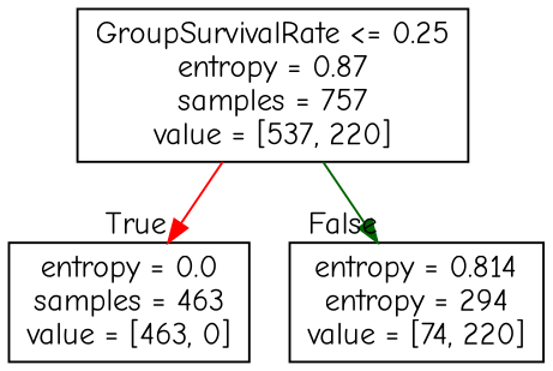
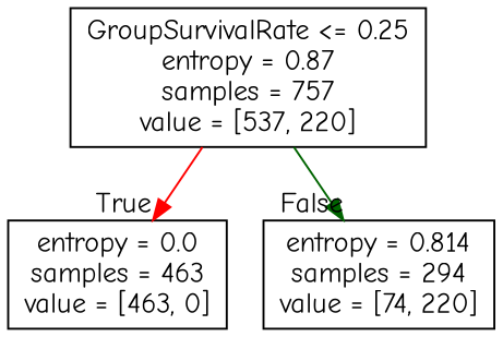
  digraph {
    fontname="Comic Neue"
    node [shape=box fontname="Comic Neue"]
    edge [labeldistance=2.5 arrowhead=normal fontname="Comic Neue"]
    n1 [label="GroupSurvivalRate <= 0.25\nentropy = 0.87\nsamples = 757\nvalue = [537, 220]"]
    n2 [label="entropy = 0.0\nsamples = 463\nvalue = [463, 0]"]
-   n3 [label="entropy = 0.814\nentropy = 294\nvalue = [74, 220]"]
+   n3 [label="entropy = 0.814\nsamples = 294\nvalue = [74, 220]"]
    n1 -> n2 [headlabel=True labelangle=45 color=red]
    n1 -> n3 [headlabel=False labelangle=-45 color=darkgreen]
  }
